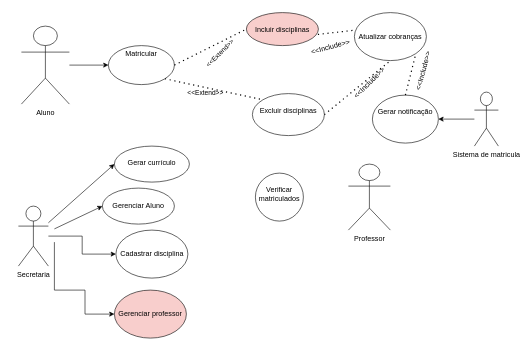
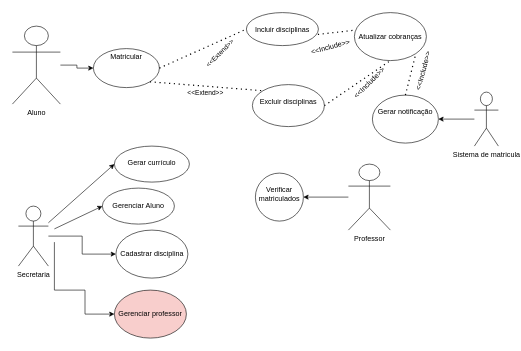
  <mxCell id="0" />
  <mxCell id="1" parent="0" />
  <mxCell id="2" value="" style="edgeStyle=orthogonalEdgeStyle;rounded=0;orthogonalLoop=1;jettySize=auto;html=1;" edge="1" parent="1" source="3" target="4"><mxGeometry relative="1" as="geometry" /></mxCell>
- <mxCell id="3" value="Aluno" style="shape=umlActor;verticalLabelPosition=bottom;verticalAlign=top;html=1;outlineConnect=0;" vertex="1" parent="1"><mxGeometry x="35" y="43" width="80" height="130" as="geometry" /></mxCell>
- <mxCell id="4" value="Matricular" style="ellipse;whiteSpace=wrap;html=1;verticalAlign=top;" vertex="1" parent="1"><mxGeometry x="180" y="75.5" width="110" height="65" as="geometry" /></mxCell>
- <mxCell id="5" value="&lt;br&gt;Incluir disciplinas" style="ellipse;whiteSpace=wrap;html=1;verticalAlign=top;fillColor=#f8cecc;" vertex="1" parent="1"><mxGeometry x="410" y="20.5" width="120" height="55" as="geometry" /></mxCell>
- <mxCell id="6" value="&lt;br&gt;Excluir disciplinas" style="ellipse;whiteSpace=wrap;html=1;verticalAlign=top;" vertex="1" parent="1"><mxGeometry x="420" y="155.5" width="120" height="70" as="geometry" /></mxCell>
+ <mxCell id="3" value="Aluno" style="shape=umlActor;verticalLabelPosition=bottom;verticalAlign=top;html=1;outlineConnect=0;" vertex="1" parent="1"><mxGeometry x="20" y="43" width="80" height="130" as="geometry" /></mxCell>
+ <mxCell id="4" value="Matricular" style="ellipse;whiteSpace=wrap;html=1;verticalAlign=top;" vertex="1" parent="1"><mxGeometry x="155" y="80.5" width="110" height="65" as="geometry" /></mxCell>
+ <mxCell id="5" value="&lt;br&gt;Incluir disciplinas" style="ellipse;whiteSpace=wrap;html=1;verticalAlign=top;" vertex="1" parent="1"><mxGeometry x="410" y="20.5" width="120" height="55" as="geometry" /></mxCell>
+ <mxCell id="6" value="&lt;br&gt;Excluir disciplinas" style="ellipse;whiteSpace=wrap;html=1;verticalAlign=top;" vertex="1" parent="1"><mxGeometry x="420" y="140.5" width="120" height="70" as="geometry" /></mxCell>
  <mxCell id="7" value="&lt;span style=&quot;color: rgb(0, 0, 0); font-family: Helvetica; font-size: 11px; font-style: normal; font-variant-ligatures: normal; font-variant-caps: normal; font-weight: 400; letter-spacing: normal; orphans: 2; text-align: center; text-indent: 0px; text-transform: none; widows: 2; word-spacing: 0px; -webkit-text-stroke-width: 0px; background-color: rgb(255, 255, 255); text-decoration-thickness: initial; text-decoration-style: initial; text-decoration-color: initial; float: none; display: inline !important;&quot;&gt;&amp;lt;&amp;lt;Extend&amp;gt;&amp;gt;&lt;/span&gt;" style="text;whiteSpace=wrap;html=1;" vertex="1" parent="1"><mxGeometry x="310" y="140.5" width="90" height="40" as="geometry" /></mxCell>
  <mxCell id="8" value="" style="edgeStyle=orthogonalEdgeStyle;rounded=0;orthogonalLoop=1;jettySize=auto;html=1;" edge="1" parent="1" source="9" target="17"><mxGeometry relative="1" as="geometry" /></mxCell>
  <mxCell id="9" value="Secretaria" style="shape=umlActor;verticalLabelPosition=bottom;verticalAlign=top;html=1;outlineConnect=0;" vertex="1" parent="1"><mxGeometry x="30" y="343" width="50" height="100" as="geometry" /></mxCell>
  <mxCell id="10" value="&lt;br&gt;Gerar currículo" style="ellipse;whiteSpace=wrap;html=1;verticalAlign=top;" vertex="1" parent="1"><mxGeometry x="190" y="243" width="125" height="60" as="geometry" /></mxCell>
  <mxCell id="11" value="Gerenciar Aluno" style="ellipse;whiteSpace=wrap;html=1;" vertex="1" parent="1"><mxGeometry x="170" y="313" width="120" height="60" as="geometry" /></mxCell>
+ <mxCell id="12" value="" style="edgeStyle=orthogonalEdgeStyle;rounded=0;orthogonalLoop=1;jettySize=auto;html=1;" edge="1" parent="1" source="13" target="14"><mxGeometry relative="1" as="geometry" /></mxCell>
  <mxCell id="13" value="Professor" style="shape=umlActor;verticalLabelPosition=bottom;verticalAlign=top;html=1;outlineConnect=0;" vertex="1" parent="1"><mxGeometry x="580" y="273" width="70" height="110" as="geometry" /></mxCell>
  <mxCell id="14" value="&lt;br&gt;Verificar matriculados" style="ellipse;whiteSpace=wrap;html=1;verticalAlign=top;" vertex="1" parent="1"><mxGeometry x="425" y="288" width="80" height="80" as="geometry" /></mxCell>
  <mxCell id="15" value="Atualizar cobranças" style="ellipse;whiteSpace=wrap;html=1;" vertex="1" parent="1"><mxGeometry x="590" y="20.5" width="120" height="80" as="geometry" /></mxCell>
  <mxCell id="16" value="&amp;lt;&amp;lt;Include&amp;gt;&amp;gt;" style="text;html=1;align=center;verticalAlign=middle;resizable=0;points=[];autosize=1;strokeColor=none;fillColor=none;rotation=-45;" vertex="1" parent="1"><mxGeometry x="570" y="123" width="90" height="30" as="geometry" /></mxCell>
  <mxCell id="17" value="Cadastrar disciplina" style="ellipse;whiteSpace=wrap;html=1;" vertex="1" parent="1"><mxGeometry x="192.5" y="383" width="120" height="80" as="geometry" /></mxCell>
  <mxCell id="18" value="Gerenciar professor" style="ellipse;whiteSpace=wrap;html=1;fillColor=#f8cecc;" vertex="1" parent="1"><mxGeometry x="190" y="483" width="120" height="80" as="geometry" /></mxCell>
  <mxCell id="19" value="" style="endArrow=classic;html=1;rounded=0;entryX=0;entryY=0.5;entryDx=0;entryDy=0;" edge="1" parent="1" source="9" target="10"><mxGeometry width="50" height="50" relative="1" as="geometry"><mxPoint x="310" y="283" as="sourcePoint" /><mxPoint x="360" y="233" as="targetPoint" /></mxGeometry></mxCell>
  <mxCell id="20" value="" style="endArrow=classic;html=1;rounded=0;entryX=0;entryY=0.5;entryDx=0;entryDy=0;" edge="1" parent="1" target="11"><mxGeometry width="50" height="50" relative="1" as="geometry"><mxPoint x="90" y="381" as="sourcePoint" /><mxPoint x="200" y="283" as="targetPoint" /></mxGeometry></mxCell>
  <mxCell id="21" value="" style="edgeStyle=orthogonalEdgeStyle;rounded=0;orthogonalLoop=1;jettySize=auto;html=1;entryX=0;entryY=0.5;entryDx=0;entryDy=0;" edge="1" parent="1" target="18"><mxGeometry relative="1" as="geometry"><mxPoint x="90" y="403" as="sourcePoint" /><mxPoint x="203" y="433" as="targetPoint" /><Array as="points"><mxPoint x="90" y="483" /><mxPoint x="141" y="483" /><mxPoint x="141" y="523" /></Array></mxGeometry></mxCell>
  <mxCell id="22" value="" style="endArrow=none;dashed=1;html=1;dashPattern=1 3;strokeWidth=2;rounded=0;entryX=0.5;entryY=1;entryDx=0;entryDy=0;exitX=1;exitY=0.5;exitDx=0;exitDy=0;" edge="1" parent="1" source="6" target="15"><mxGeometry width="50" height="50" relative="1" as="geometry"><mxPoint x="310" y="283" as="sourcePoint" /><mxPoint x="360" y="233" as="targetPoint" /><Array as="points" /></mxGeometry></mxCell>
  <mxCell id="23" value="" style="endArrow=none;dashed=1;html=1;dashPattern=1 3;strokeWidth=2;rounded=0;entryX=0.002;entryY=0.367;entryDx=0;entryDy=0;exitX=0.993;exitY=0.661;exitDx=0;exitDy=0;exitPerimeter=0;entryPerimeter=0;" edge="1" parent="1" source="5" target="15"><mxGeometry width="50" height="50" relative="1" as="geometry"><mxPoint x="550" y="185" as="sourcePoint" /><mxPoint x="660" y="110" as="targetPoint" /><Array as="points" /></mxGeometry></mxCell>
  <mxCell id="24" value="&amp;lt;&amp;lt;Include&amp;gt;&amp;gt;" style="text;html=1;align=center;verticalAlign=middle;resizable=0;points=[];autosize=1;strokeColor=none;fillColor=none;rotation=-15;" vertex="1" parent="1"><mxGeometry x="505" y="63" width="90" height="30" as="geometry" /></mxCell>
  <mxCell id="25" value="" style="endArrow=none;dashed=1;html=1;dashPattern=1 3;strokeWidth=2;rounded=0;exitX=1;exitY=0.5;exitDx=0;exitDy=0;entryX=0;entryY=0.5;entryDx=0;entryDy=0;" edge="1" parent="1" source="4" target="5"><mxGeometry width="50" height="50" relative="1" as="geometry"><mxPoint x="310" y="283" as="sourcePoint" /><mxPoint x="360" y="233" as="targetPoint" /></mxGeometry></mxCell>
  <mxCell id="26" value="" style="endArrow=none;dashed=1;html=1;dashPattern=1 3;strokeWidth=2;rounded=0;exitX=1;exitY=1;exitDx=0;exitDy=0;entryX=0;entryY=0;entryDx=0;entryDy=0;" edge="1" parent="1" source="4" target="6"><mxGeometry width="50" height="50" relative="1" as="geometry"><mxPoint x="300" y="118" as="sourcePoint" /><mxPoint x="420" y="58" as="targetPoint" /></mxGeometry></mxCell>
  <mxCell id="27" value="&lt;span style=&quot;color: rgb(0, 0, 0); font-family: Helvetica; font-size: 11px; font-style: normal; font-variant-ligatures: normal; font-variant-caps: normal; font-weight: 400; letter-spacing: normal; orphans: 2; text-align: center; text-indent: 0px; text-transform: none; widows: 2; word-spacing: 0px; -webkit-text-stroke-width: 0px; background-color: rgb(255, 255, 255); text-decoration-thickness: initial; text-decoration-style: initial; text-decoration-color: initial; float: none; display: inline !important;&quot;&gt;&amp;lt;&amp;lt;Extend&amp;gt;&amp;gt;&lt;/span&gt;" style="text;whiteSpace=wrap;html=1;rotation=-45;" vertex="1" parent="1"><mxGeometry x="335" y="63" width="90" height="40" as="geometry" /></mxCell>
  <mxCell id="28" value="" style="edgeStyle=orthogonalEdgeStyle;rounded=0;orthogonalLoop=1;jettySize=auto;html=1;" edge="1" parent="1" source="29" target="30"><mxGeometry relative="1" as="geometry" /></mxCell>
  <mxCell id="29" value="Sistema de matricula" style="shape=umlActor;verticalLabelPosition=bottom;verticalAlign=top;html=1;outlineConnect=0;" vertex="1" parent="1"><mxGeometry x="790" y="153" width="40" height="90" as="geometry" /></mxCell>
  <mxCell id="30" value="&lt;br&gt;Gerar notificação" style="ellipse;whiteSpace=wrap;html=1;verticalAlign=top;" vertex="1" parent="1"><mxGeometry x="620" y="158" width="110" height="80" as="geometry" /></mxCell>
  <mxCell id="31" value="" style="endArrow=none;dashed=1;html=1;dashPattern=1 3;strokeWidth=2;rounded=0;entryX=1;entryY=1;entryDx=0;entryDy=0;exitX=0.5;exitY=0;exitDx=0;exitDy=0;" edge="1" parent="1" source="30" target="15"><mxGeometry width="50" height="50" relative="1" as="geometry"><mxPoint x="240" y="283" as="sourcePoint" /><mxPoint x="290" y="233" as="targetPoint" /></mxGeometry></mxCell>
  <mxCell id="32" value="&amp;lt;&amp;lt;Include&amp;gt;&amp;gt;" style="text;html=1;align=center;verticalAlign=middle;resizable=0;points=[];autosize=1;strokeColor=none;fillColor=none;rotation=-75;" vertex="1" parent="1"><mxGeometry x="660" y="103" width="90" height="30" as="geometry" /></mxCell>
